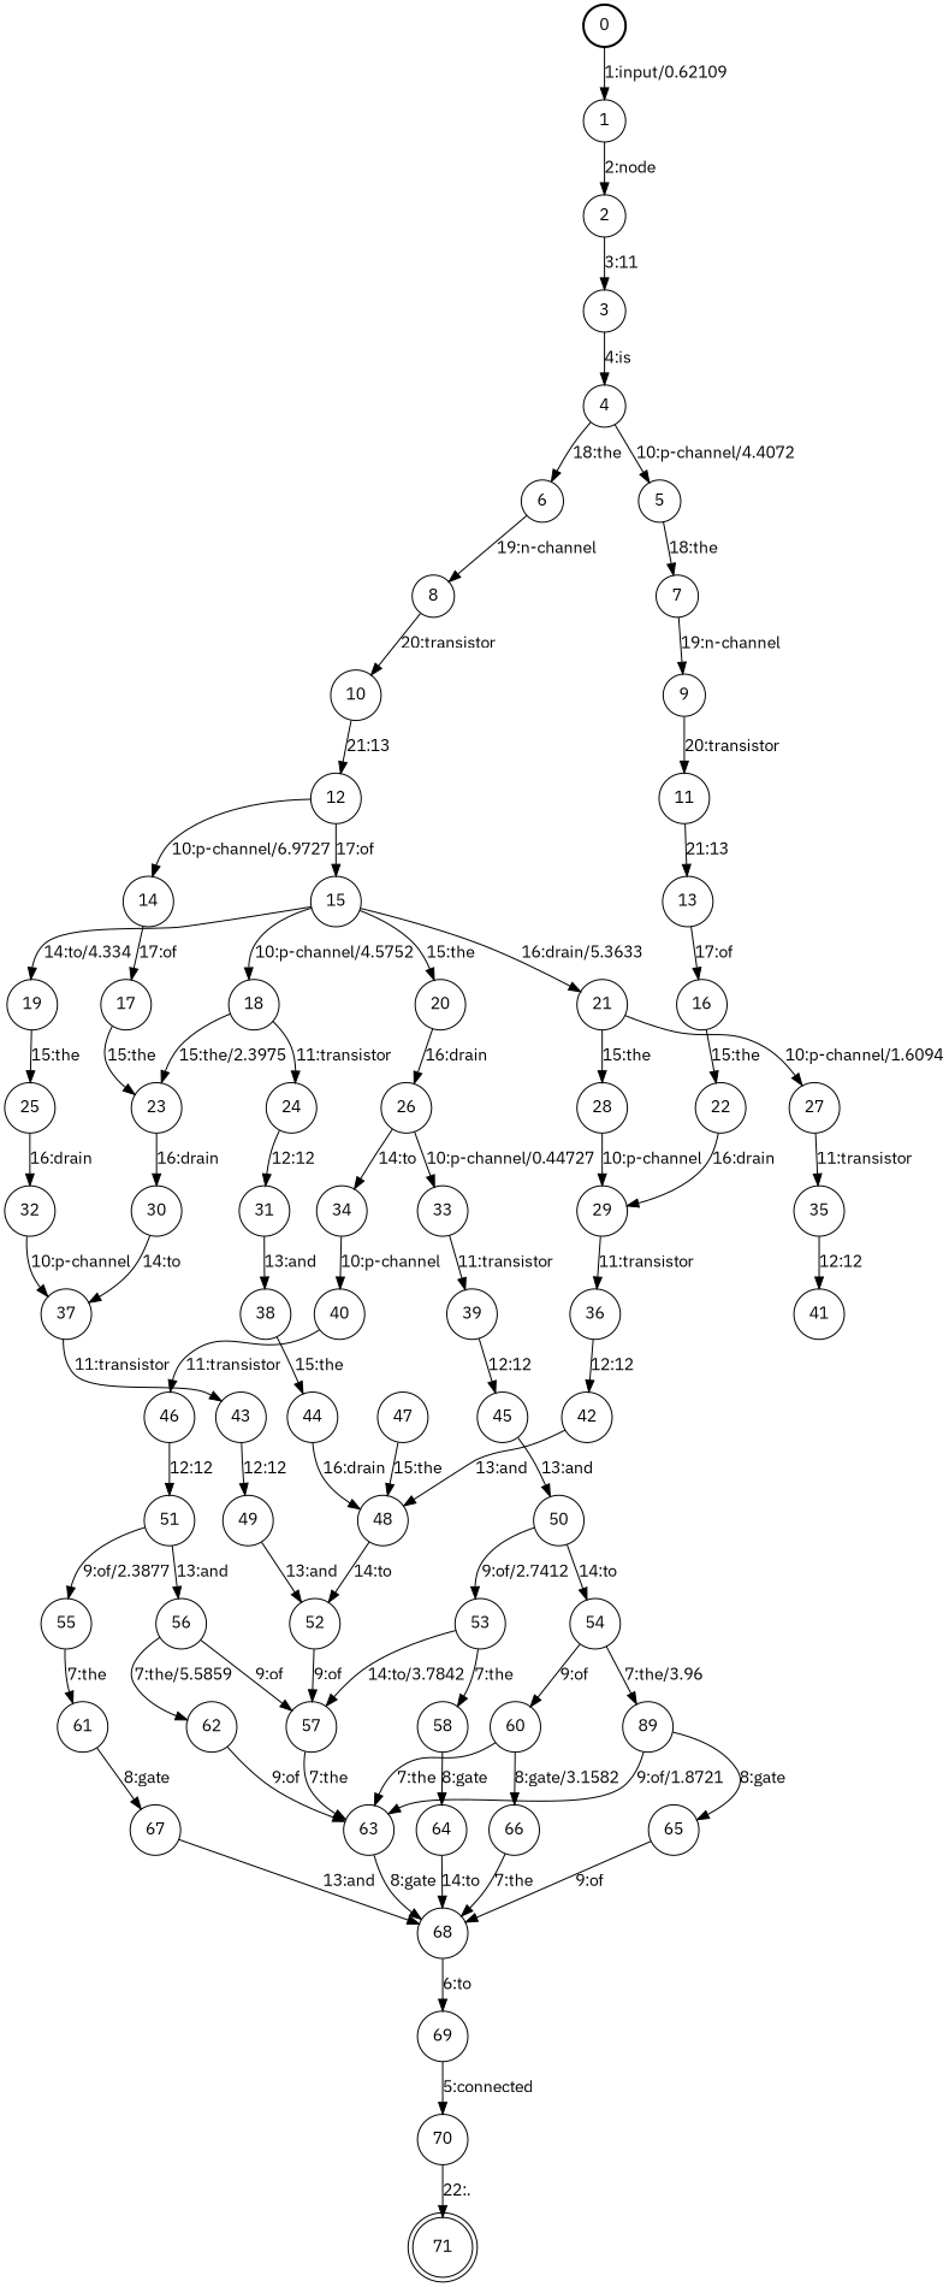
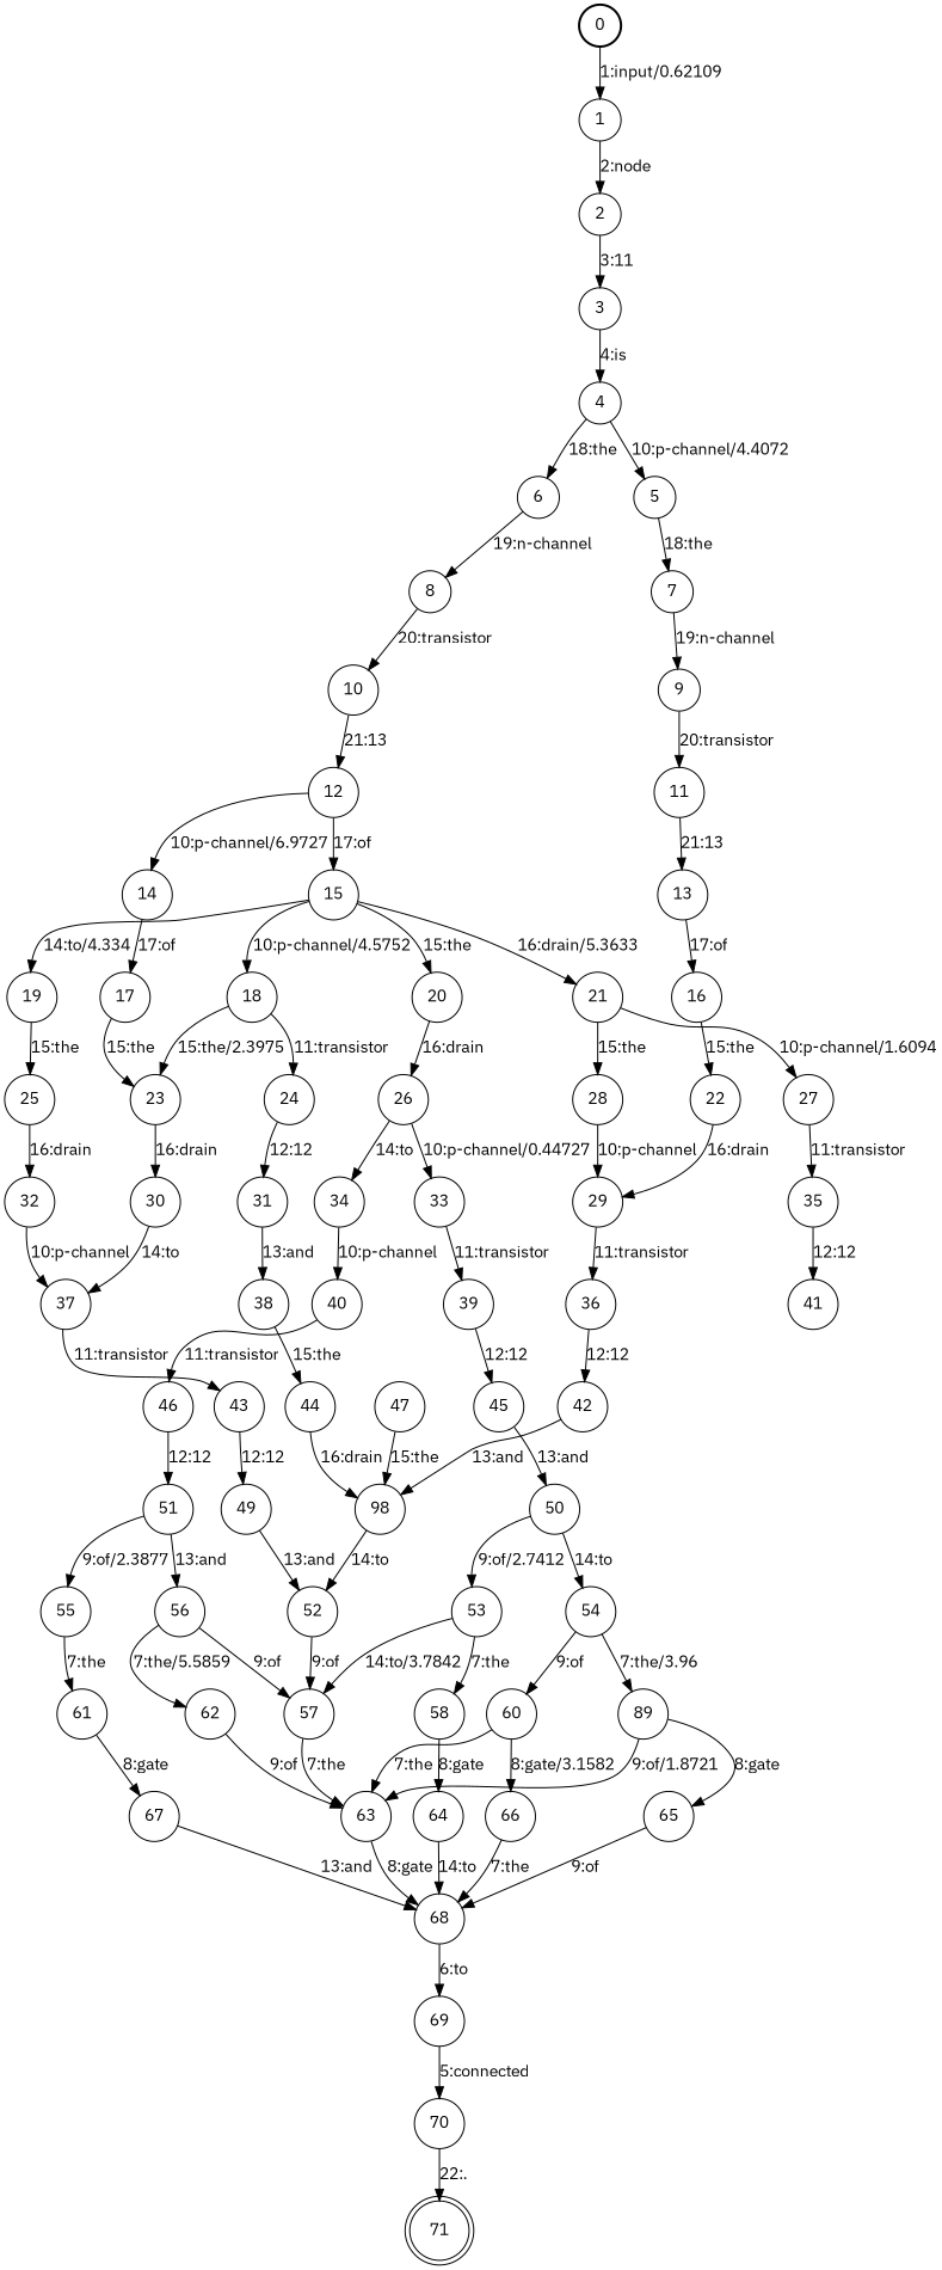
  digraph {
    fontname="IBM Plex Sans"
    nodesep=0.25
    rankdir=TB
    ranksep=0.4
    node [fontname="IBM Plex Sans" fontsize=14 shape=circle style=solid]
    edge [fontname="IBM Plex Sans" fontsize=14]
    n1 [label=0 style=bold]
    n2 [label=1]
    n3 [label=2]
    n4 [label=3]
    n5 [label=4]
    n6 [label=5]
    n7 [label=6]
    n8 [label=7]
    n9 [label=8]
    n10 [label=9]
    n11 [label=10]
    n12 [label=11]
    n13 [label=12]
    n14 [label=13]
    n15 [label=14]
    n16 [label=15]
    n17 [label=16]
    n18 [label=17]
    n19 [label=18]
    n20 [label=19]
    n21 [label=21]
    n22 [label=20]
    n23 [label=22]
    n24 [label=23]
    n25 [label=24]
    n26 [label=25]
    n27 [label=27]
    n28 [label=28]
    n29 [label=26]
    n30 [label=29]
    n31 [label=30]
    n32 [label=31]
    n33 [label=32]
    n34 [label=35]
    n35 [label=33]
    n36 [label=34]
    n37 [label=36]
    n38 [label=37]
    n39 [label=38]
    n40 [label=39]
    n41 [label=40]
    n42 [label=41]
    n43 [label=42]
    n44 [label=43]
    n45 [label=44]
    n46 [label=45]
    n47 [label=46]
-   n48 [label=48]
+   n48 [label=98]
    n49 [label=49]
    n50 [label=50]
    n51 [label=51]
    n52 [label=47]
    n53 [label=52]
    n54 [label=54]
    n55 [label=53]
    n56 [label=56]
    n57 [label=55]
    n58 [label=57]
    n59 [label=60]
    n60 [label=89]
    n61 [label=58]
    n62 [label=62]
    n63 [label=61]
    n64 [label=63]
    n65 [label=66]
    n66 [label=65]
    n67 [label=64]
    n68 [label=67]
    n69 [label=68]
    n70 [label=69]
    n71 [label=70]
    n72 [label=71 shape=doublecircle]
    n1 -> n2 [label="1:input/0.62109"]
    n2 -> n3 [label="2:node"]
    n3 -> n4 [label="3:11"]
    n4 -> n5 [label="4:is"]
    n5 -> n6 [label="10:p-channel/4.4072"]
    n5 -> n7 [label="18:the"]
    n6 -> n8 [label="18:the"]
    n7 -> n9 [label="19:n-channel"]
    n8 -> n10 [label="19:n-channel"]
    n9 -> n11 [label="20:transistor"]
    n10 -> n12 [label="20:transistor"]
    n11 -> n13 [label="21:13"]
    n12 -> n14 [label="21:13"]
    n13 -> n15 [label="10:p-channel/6.9727"]
    n13 -> n16 [label="17:of"]
    n14 -> n17 [label="17:of"]
    n15 -> n18 [label="17:of"]
    n16 -> n19 [label="10:p-channel/4.5752"]
    n16 -> n20 [label="14:to/4.334"]
    n16 -> n21 [label="16:drain/5.3633"]
    n16 -> n22 [label="15:the"]
    n17 -> n23 [label="15:the"]
    n18 -> n24 [label="15:the"]
    n19 -> n24 [label="15:the/2.3975"]
    n19 -> n25 [label="11:transistor"]
    n20 -> n26 [label="15:the"]
    n21 -> n27 [label="10:p-channel/1.6094"]
    n21 -> n28 [label="15:the"]
    n22 -> n29 [label="16:drain"]
    n23 -> n30 [label="16:drain"]
    n24 -> n31 [label="16:drain"]
    n25 -> n32 [label="12:12"]
    n26 -> n33 [label="16:drain"]
    n27 -> n34 [label="11:transistor"]
    n28 -> n30 [label="10:p-channel"]
    n29 -> n35 [label="10:p-channel/0.44727"]
    n29 -> n36 [label="14:to"]
    n30 -> n37 [label="11:transistor"]
    n31 -> n38 [label="14:to"]
    n32 -> n39 [label="13:and"]
    n33 -> n38 [label="10:p-channel"]
    n34 -> n42 [label="12:12"]
    n35 -> n40 [label="11:transistor"]
    n36 -> n41 [label="10:p-channel"]
    n37 -> n43 [label="12:12"]
    n38 -> n44 [label="11:transistor"]
    n39 -> n45 [label="15:the"]
    n40 -> n46 [label="12:12"]
    n41 -> n47 [label="11:transistor"]
    n43 -> n48 [label="13:and"]
    n44 -> n49 [label="12:12"]
    n45 -> n48 [label="16:drain"]
    n46 -> n50 [label="13:and"]
    n47 -> n51 [label="12:12"]
    n48 -> n53 [label="14:to"]
    n49 -> n53 [label="13:and"]
    n50 -> n54 [label="14:to"]
    n50 -> n55 [label="9:of/2.7412"]
    n51 -> n56 [label="13:and"]
    n51 -> n57 [label="9:of/2.3877"]
    n52 -> n48 [label="15:the"]
    n53 -> n58 [label="9:of"]
    n54 -> n59 [label="9:of"]
    n54 -> n60 [label="7:the/3.96"]
    n55 -> n58 [label="14:to/3.7842"]
    n55 -> n61 [label="7:the"]
    n56 -> n58 [label="9:of"]
    n56 -> n62 [label="7:the/5.5859"]
    n57 -> n63 [label="7:the"]
    n58 -> n64 [label="7:the"]
    n59 -> n64 [label="7:the"]
    n59 -> n65 [label="8:gate/3.1582"]
    n60 -> n64 [label="9:of/1.8721"]
    n60 -> n66 [label="8:gate"]
    n61 -> n67 [label="8:gate"]
    n62 -> n64 [label="9:of"]
    n63 -> n68 [label="8:gate"]
    n64 -> n69 [label="8:gate"]
    n65 -> n69 [label="7:the"]
    n66 -> n69 [label="9:of"]
    n67 -> n69 [label="14:to"]
    n68 -> n69 [label="13:and"]
    n69 -> n70 [label="6:to"]
    n70 -> n71 [label="5:connected"]
    n71 -> n72 [label="22:."]
  }
